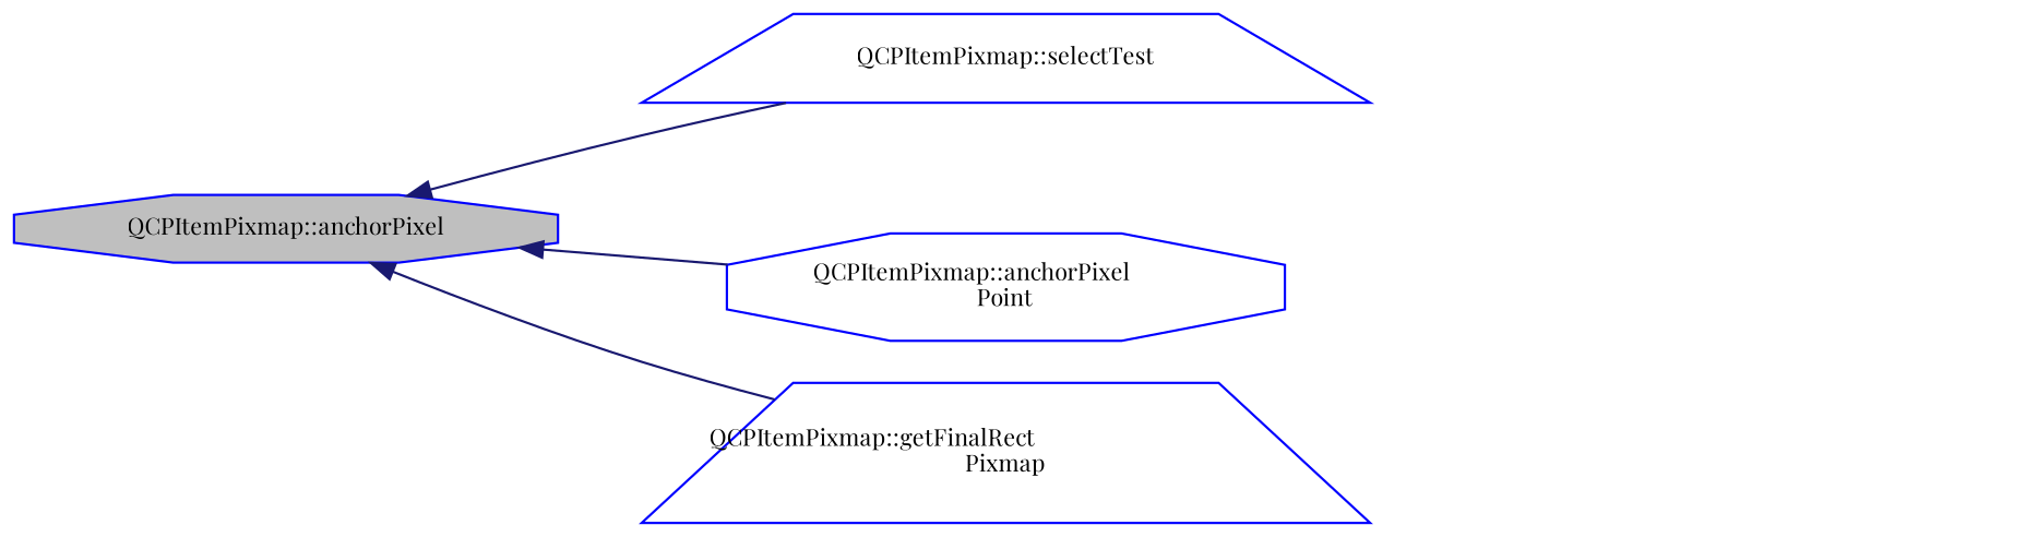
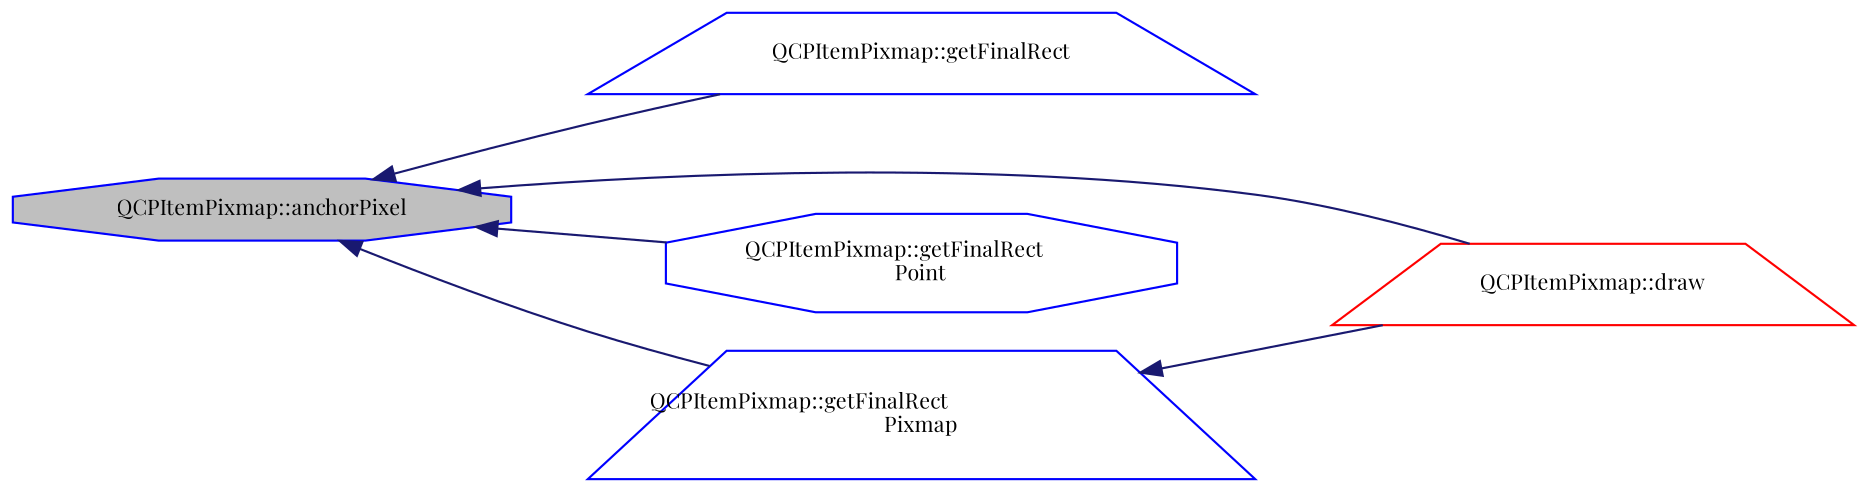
  digraph {
    fontname="Playfair Display"
    rankdir=LR
    node [color=blue fillcolor=white fontname="Playfair Display" fontsize=10 shape=trapezium style=filled]
    edge [color=midnightblue dir=back fontname="Playfair Display" fontsize=10 labelfontname=Helvetica labelfontsize=10 style=solid]
    n1 [fillcolor=grey75 fontcolor=black height=0.2 label="QCPItemPixmap::anchorPixel" shape=octagon width=0.4]
-   n2 [height=0.2 label="QCPItemPixmap::selectTest" width=0.4]
-   n4 [height=0.2 label="QCPItemPixmap::anchorPixel\lPoint" shape=octagon width=0.4]
+   n2 [height=0.2 label="QCPItemPixmap::getFinalRect" width=0.4]
+   n3 [color=red height=0.2 label="QCPItemPixmap::draw" width=0.4]
+   n4 [height=0.2 label="QCPItemPixmap::getFinalRect\lPoint" shape=octagon width=0.4]
    n5 [height=0.2 label="QCPItemPixmap::getFinalRect\lPixmap" width=0.4]
    n1 -> n2
+   n1 -> n3
    n1 -> n4
    n1 -> n5
+   n5 -> n3
  }
